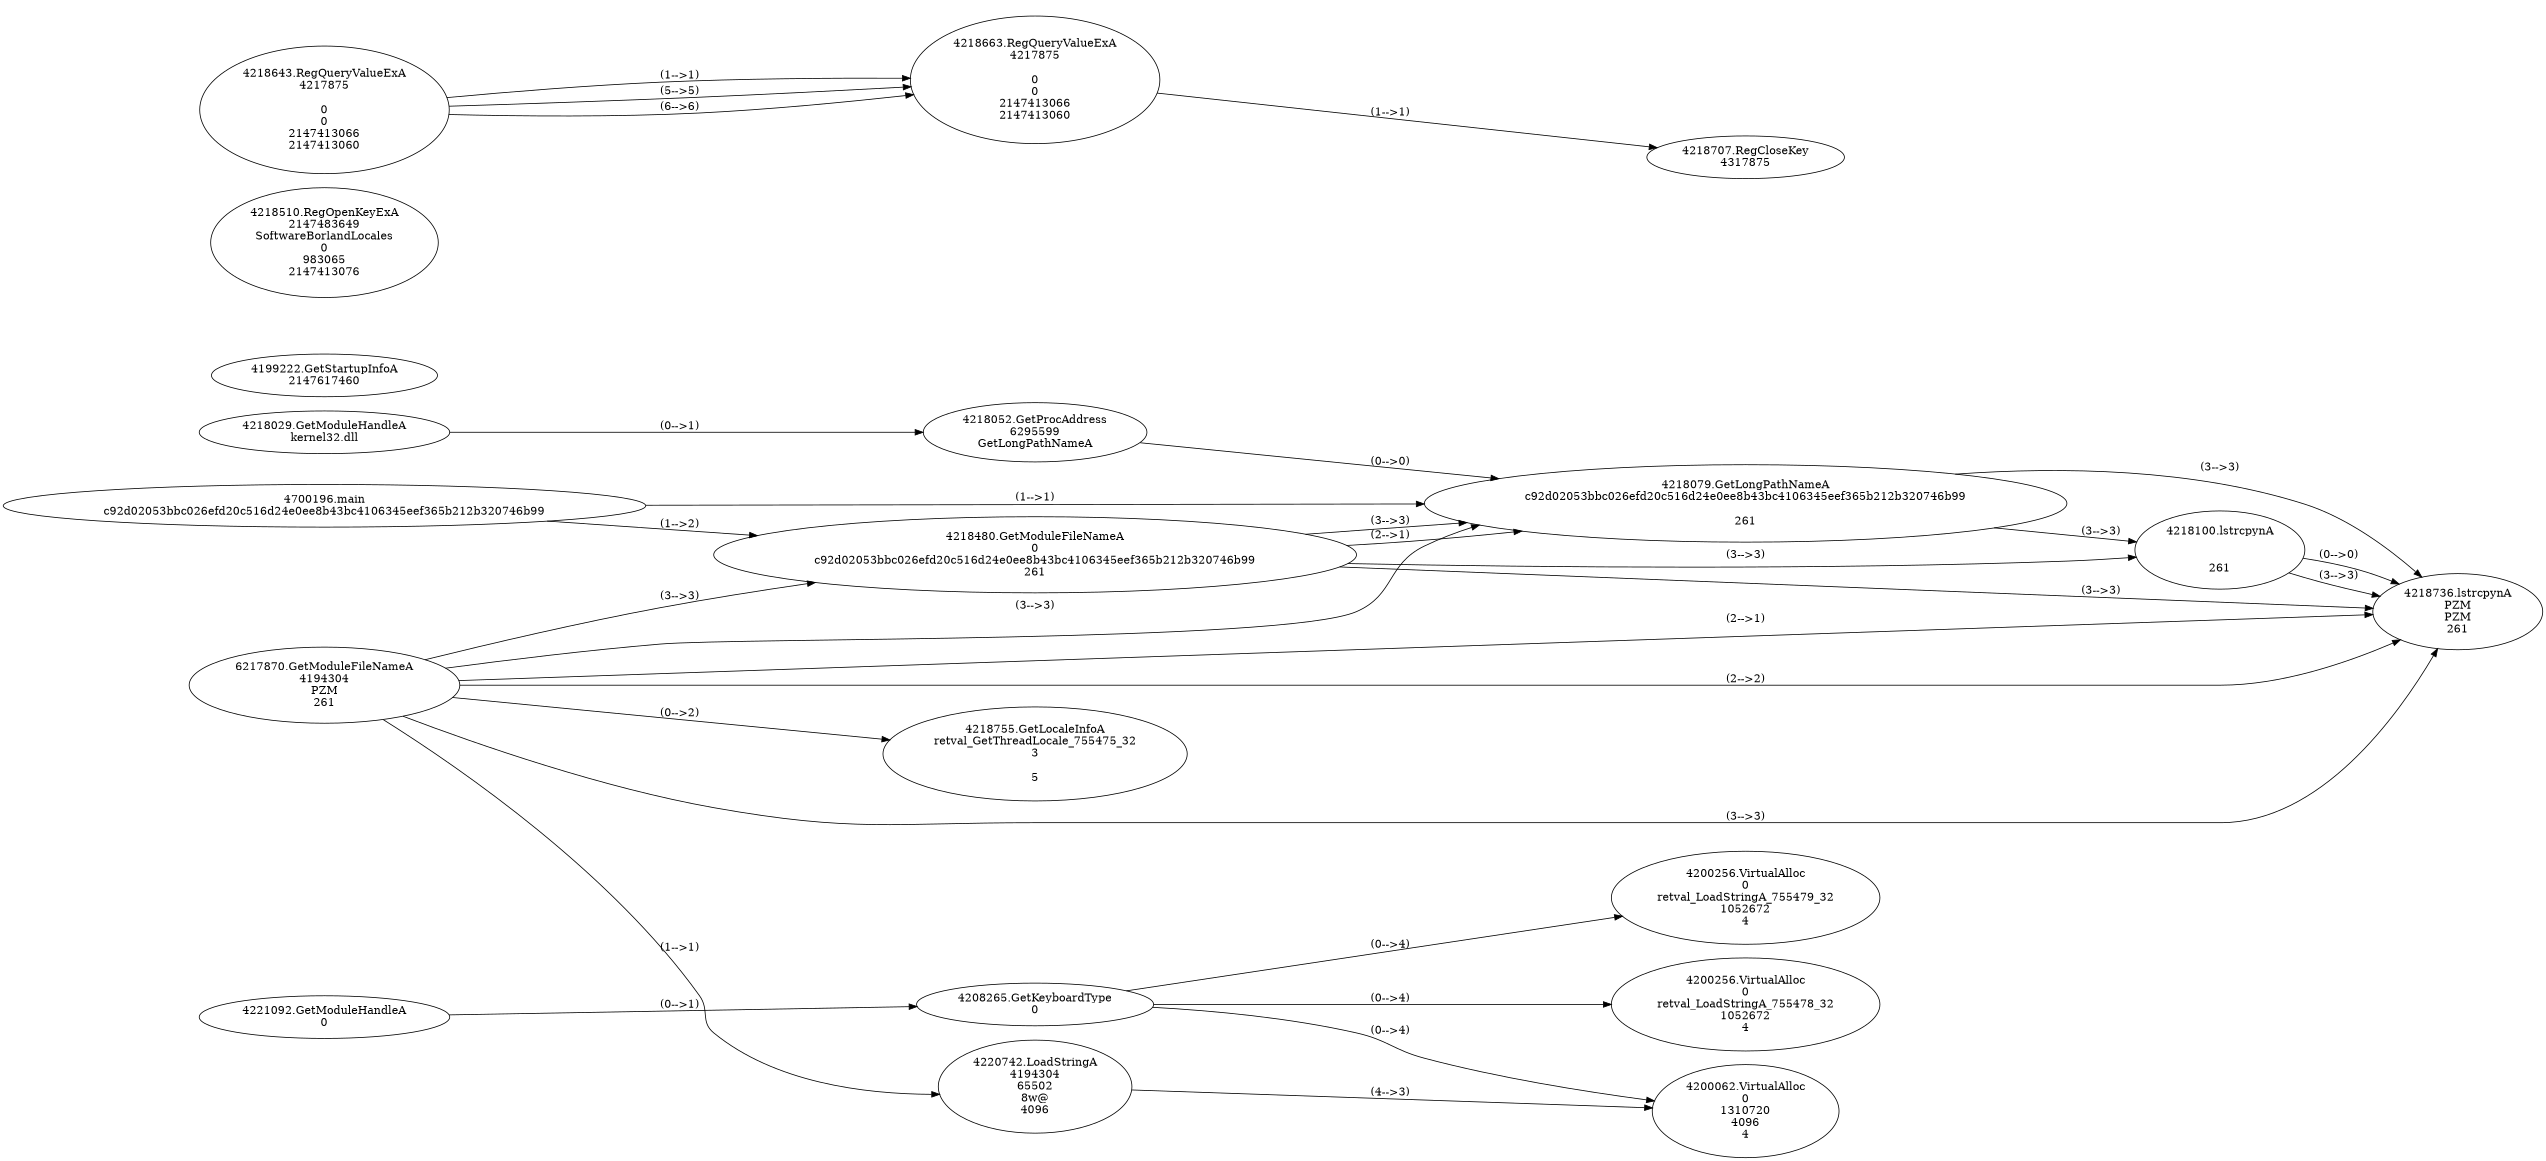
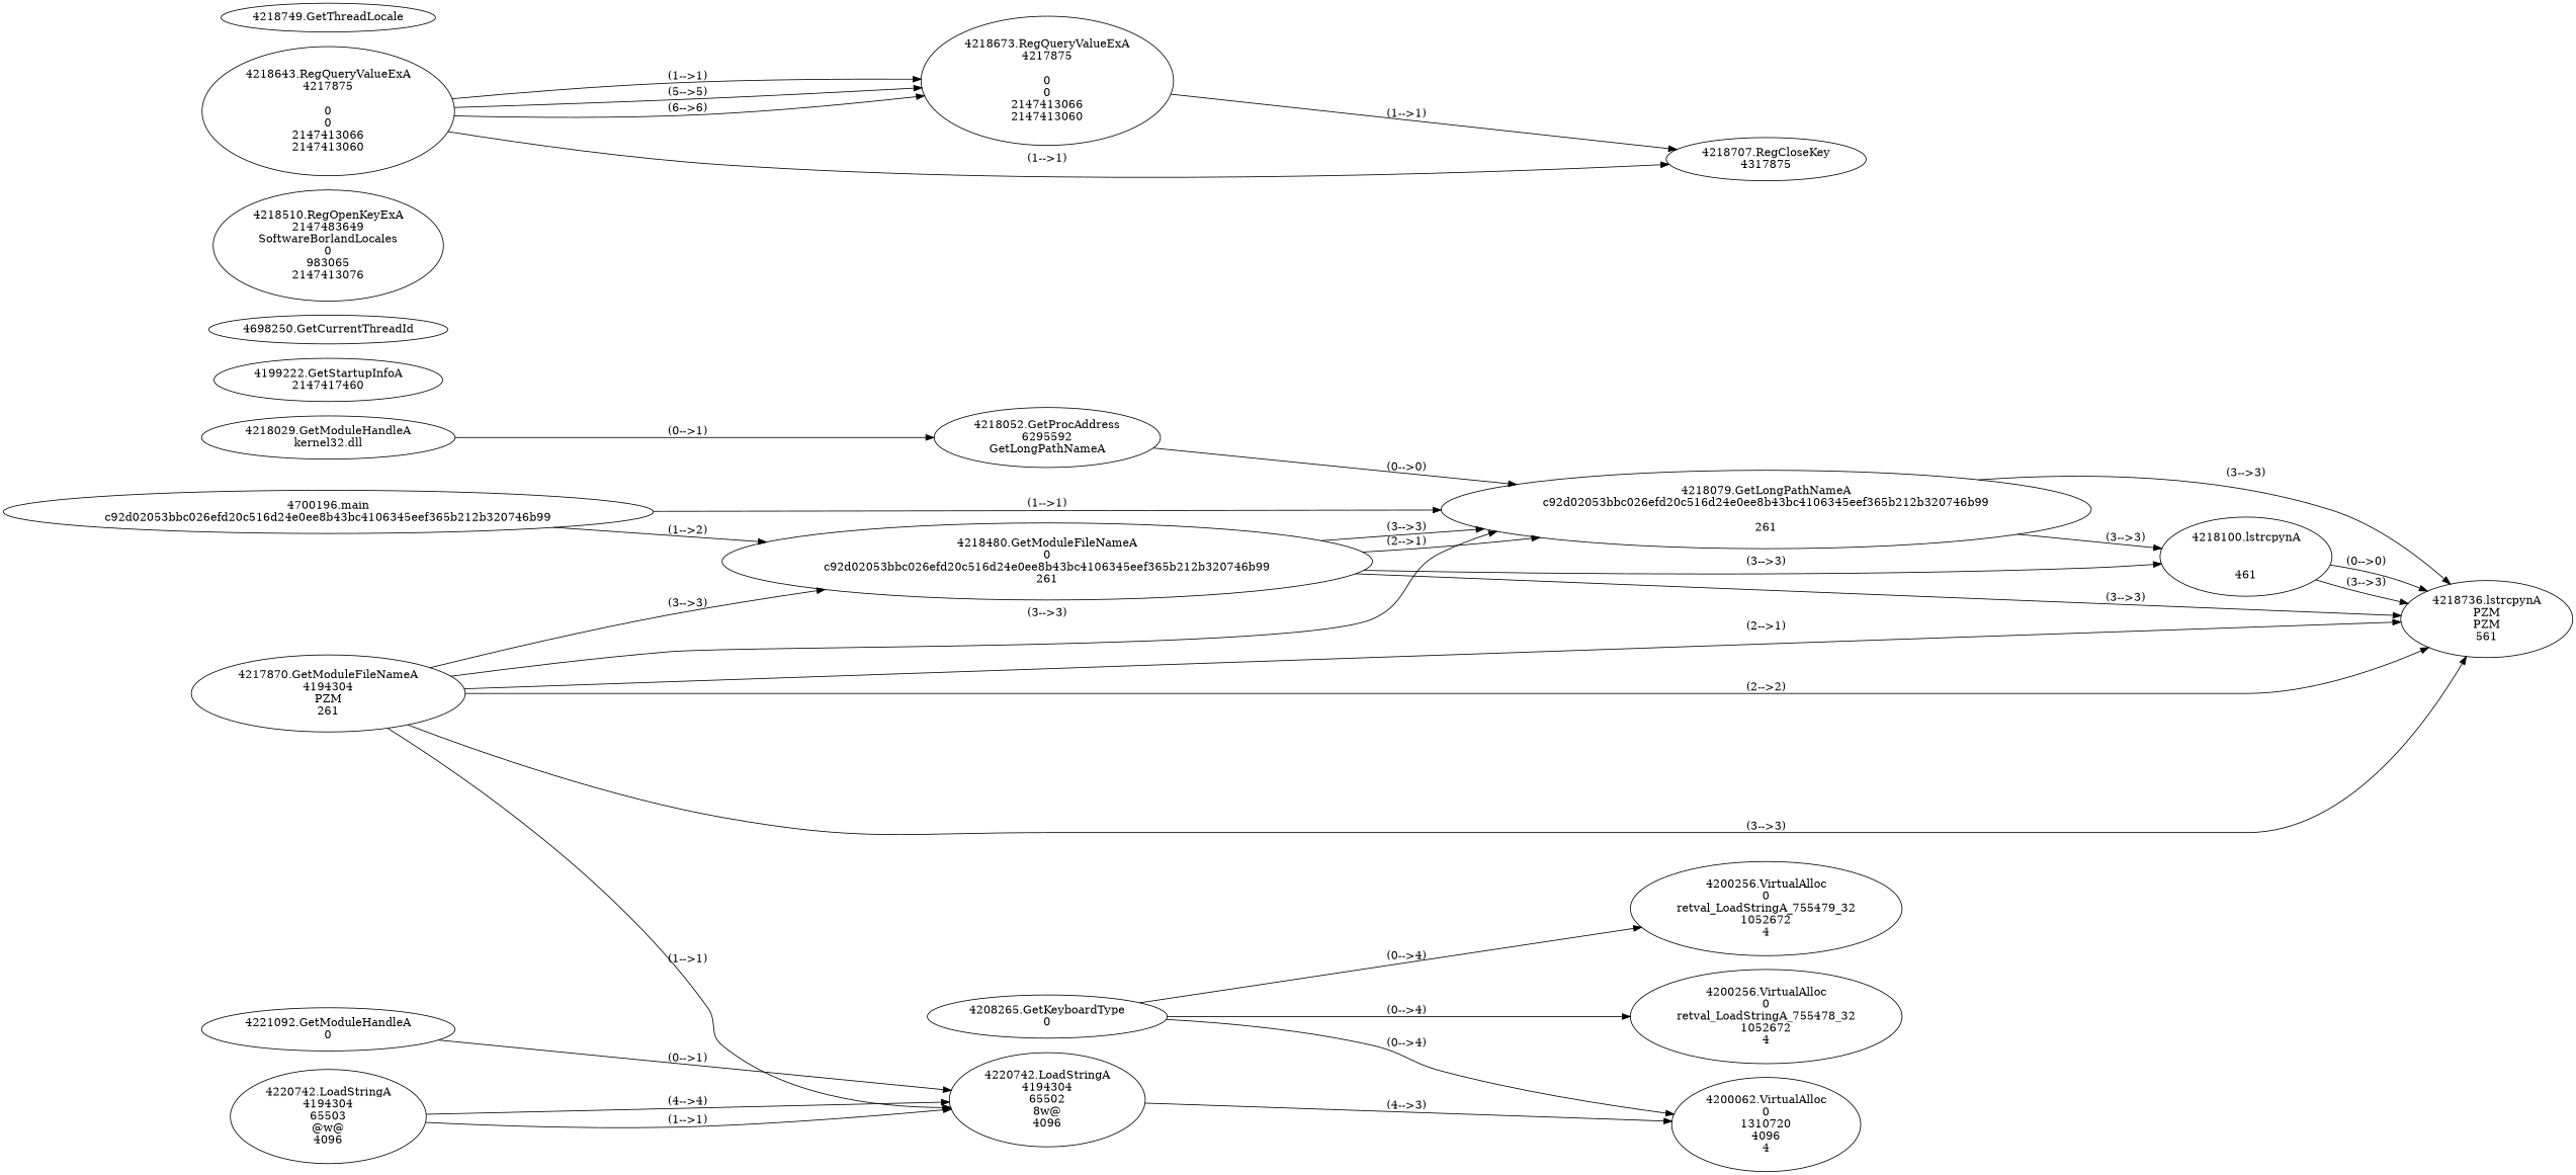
  digraph {
    rankdir=LR
    n1 [label="4700196.main\nc92d02053bbc026efd20c516d24e0ee8b43bc4106345eef365b212b320746b99"]
    n2 [label="4218480.GetModuleFileNameA\n0\nc92d02053bbc026efd20c516d24e0ee8b43bc4106345eef365b212b320746b99\n261"]
    n3 [label="4218079.GetLongPathNameA\nc92d02053bbc026efd20c516d24e0ee8b43bc4106345eef365b212b320746b99\n\n261"]
-   n4 [label="4218100.lstrcpynA\n\n\n261"]
-   n5 [label="4218736.lstrcpynA\nPZM\nPZM\n261"]
+   n4 [label="4218100.lstrcpynA\n\n\n461"]
+   n5 [label="4218736.lstrcpynA\nPZM\nPZM\n561"]
    n6 [label="4221092.GetModuleHandleA\n0"]
    n7 [label="4220742.LoadStringA\n4194304\n65502\n8w@\n4096"]
-   n8 [label="6217870.GetModuleFileNameA\n4194304\nPZM\n261"]
-   n9 [label="4218755.GetLocaleInfoA\nretval_GetThreadLocale_755475_32\n3\n\n5"]
+   n8 [label="4217870.GetModuleFileNameA\n4194304\nPZM\n261"]
+   n10 [label="4220742.LoadStringA\n4194304\n65503\n@w@\n4096"]
    n11 [label="4200062.VirtualAlloc\n0\n1310720\n4096\n4"]
    n12 [label="4208265.GetKeyboardType\n0"]
    n13 [label="4200256.VirtualAlloc\n0\nretval_LoadStringA_755478_32\n1052672\n4"]
    n14 [label="4200256.VirtualAlloc\n0\nretval_LoadStringA_755479_32\n1052672\n4"]
-   n15 [label="4199222.GetStartupInfoA\n2147617460"]
+   n15 [label="4199222.GetStartupInfoA\n2147417460"]
+   n16 [label="4698250.GetCurrentThreadId\n"]
    n17 [label="4218510.RegOpenKeyExA\n2147483649\nSoftware\Borland\Locales\n0\n983065\n2147413076"]
    n18 [label="4218029.GetModuleHandleA\nkernel32.dll"]
-   n19 [label="4218052.GetProcAddress\n6295599\nGetLongPathNameA"]
+   n19 [label="4218052.GetProcAddress\n6295592\nGetLongPathNameA"]
    n20 [label="4218643.RegQueryValueExA\n4217875\n\n0\n0\n2147413066\n2147413060"]
-   n21 [label="4218663.RegQueryValueExA\n4217875\n\n0\n0\n2147413066\n2147413060"]
+   n21 [label="4218673.RegQueryValueExA\n4217875\n\n0\n0\n2147413066\n2147413060"]
    n22 [label="4218707.RegCloseKey\n4317875"]
+   n23 [label="4218749.GetThreadLocale\n"]
    n1 -> n2 [label="(1-->2)"]
    n1 -> n3 [label="(1-->1)"]
    n2 -> n3 [label="(2-->1)"]
    n2 -> n3 [label="(3-->3)"]
    n2 -> n4 [label="(3-->3)"]
    n2 -> n5 [label="(3-->3)"]
    n3 -> n4 [label="(3-->3)"]
    n3 -> n5 [label="(3-->3)"]
    n4 -> n5 [label="(3-->3)"]
    n4 -> n5 [label="(0-->0)"]
-   n6 -> n12 [label="(0-->1)"]
+   n6 -> n7 [label="(0-->1)"]
    n7 -> n11 [label="(4-->3)"]
    n8 -> n2 [label="(3-->3)"]
    n8 -> n3 [label="(3-->3)"]
    n8 -> n5 [label="(2-->1)"]
    n8 -> n5 [label="(2-->2)"]
    n8 -> n5 [label="(3-->3)"]
    n8 -> n7 [label="(1-->1)"]
-   n8 -> n9 [label="(0-->2)"]
+   n10 -> n7 [label="(1-->1)"]
+   n10 -> n7 [label="(4-->4)"]
    n12 -> n11 [label="(0-->4)"]
    n12 -> n13 [label="(0-->4)"]
    n12 -> n14 [label="(0-->4)"]
    n18 -> n19 [label="(0-->1)"]
    n19 -> n3 [label="(0-->0)"]
    n20 -> n21 [label="(1-->1)"]
    n20 -> n21 [label="(5-->5)"]
    n20 -> n21 [label="(6-->6)"]
+   n20 -> n22 [label="(1-->1)"]
    n21 -> n22 [label="(1-->1)"]
  }
